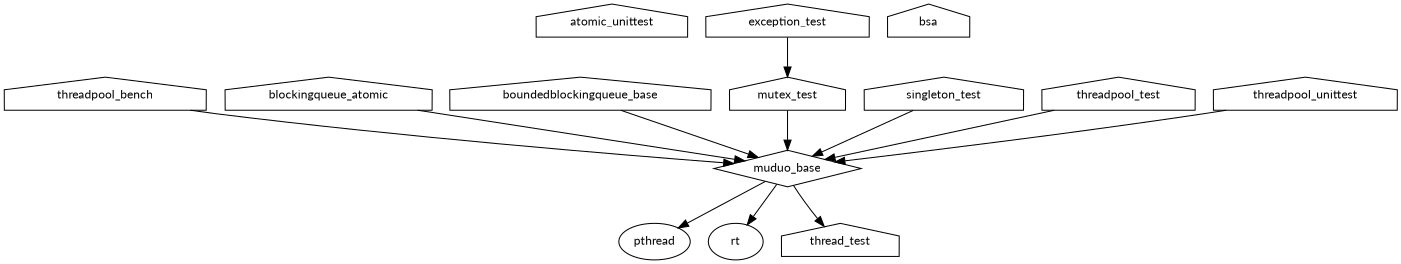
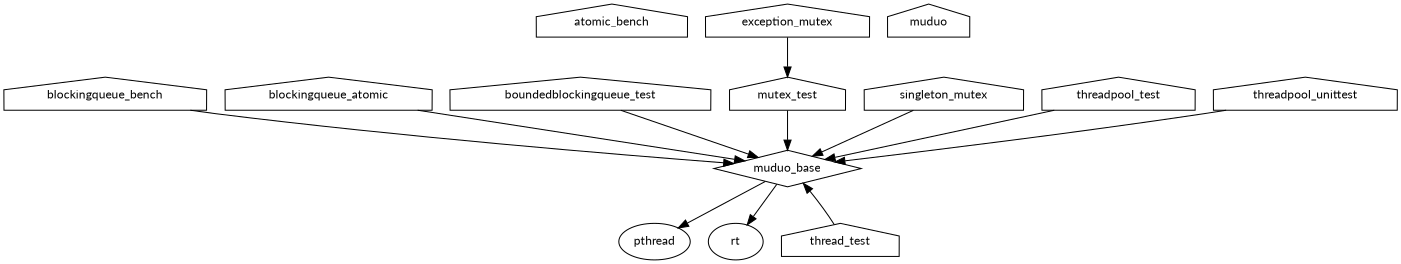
  digraph {
    fontname=Lato
    node [fontname=Lato fontsize=12 shape=house]
    edge [fontname=Lato]
-   n1 [label=atomic_unittest]
-   n2 [label=threadpool_bench]
+   n1 [label=atomic_bench]
+   n2 [label=blockingqueue_bench]
    n3 [label=muduo_base shape=diamond]
    n4 [label=pthread shape=ellipse]
    n5 [label=rt shape=ellipse]
    n6 [label=blockingqueue_atomic]
-   n7 [label=boundedblockingqueue_base]
-   n8 [label=bsa]
-   n9 [label=exception_test]
+   n7 [label=boundedblockingqueue_test]
+   n8 [label=muduo]
+   n9 [label=exception_mutex]
    n10 [label=mutex_test]
-   n11 [label=singleton_test]
+   n11 [label=singleton_mutex]
    n12 [label=thread_test]
    n13 [label=threadpool_test]
    n14 [label=threadpool_unittest]
    n2 -> n3
    n3 -> n4
    n3 -> n5
    n6 -> n3
    n7 -> n3
    n9 -> n10
    n10 -> n3
    n11 -> n3
-   n3 -> n12
+   n12 -> n3
    n13 -> n3
    n14 -> n3
  }
